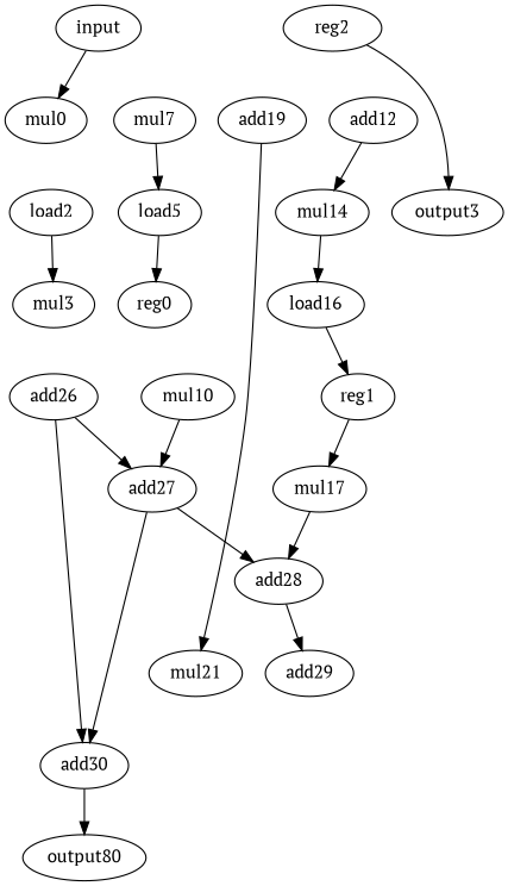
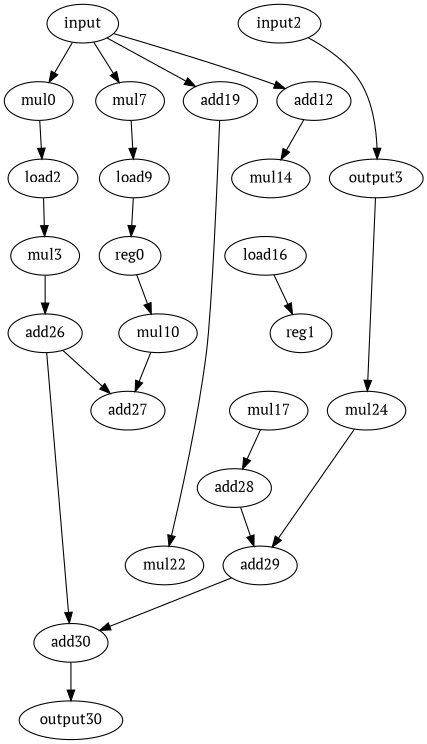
  digraph {
    fontname="PT Serif"
    node [fontname="PT Serif" op=muli]
    edge [fontname="PT Serif" weight=0]
    n1 [label=mul0 value=1]
    n2 [label=load2 op=reg]
    n3 [label=mul3 value=1]
    n4 [label=add26 op=addi value=1]
    n5 [label=add27 op=add]
    n6 [label=add30 op=add]
    n7 [label=input op=in]
    n8 [label=mul7 value=1]
    n9 [label=add12 op=addi value=1]
    n10 [label=add19 op=addi value=1]
-   n11 [label=load5 op=reg]
+   n11 [label=load9 op=reg]
    n12 [label=mul14 value=1]
-   n13 [label=mul21 value=1]
+   n13 [label=mul22 value=1]
    n14 [label=reg0 op=reg]
    n15 [label=mul10 value=1]
    n16 [label=add28 op=add]
    n17 [label=load16 op=reg]
    n18 [label=reg1 op=reg]
    n19 [label=mul17 value=1]
    n20 [label=add29 op=add]
-   n21 [label=reg2 op=reg]
+   n21 [label=input2 op=reg]
    n22 [label=output3 op=reg]
-   n24 [label=output80 op=output]
+   n23 [label=mul24 value=1]
+   n24 [label=output30 op=output]
+   n1 -> n2
    n2 -> n3
+   n3 -> n4
    n4 -> n5
    n4 -> n6
-   n5 -> n16
    n6 -> n24
    n7 -> n1
+   n7 -> n8
+   n7 -> n9
+   n7 -> n10
    n8 -> n11
    n9 -> n12
    n10 -> n13
    n11 -> n14
-   n12 -> n17
+   n14 -> n15
    n15 -> n5
    n16 -> n20
    n17 -> n18
-   n18 -> n19
    n19 -> n16
-   n5 -> n6
+   n20 -> n6
    n21 -> n22
+   n22 -> n23
+   n23 -> n20
  }
